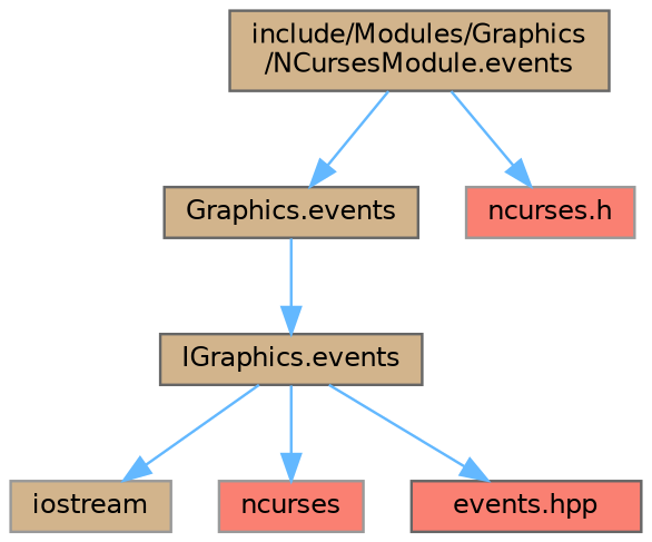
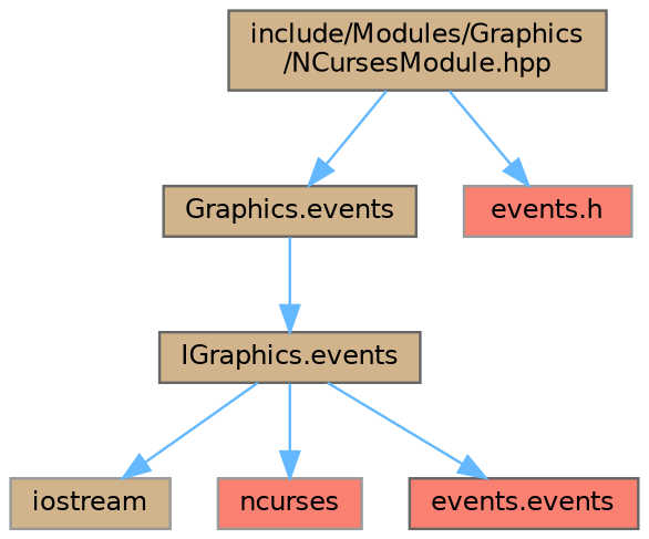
  digraph {
    node [color=grey40 fillcolor=tan fontname=Helvetica fontsize=10 shape=box style=filled]
    edge [color=steelblue1 fontname=Helvetica fontsize=10 labelfontname=Helvetica labelfontsize=10 style=solid]
-   n1 [color=gray40 fontcolor=black height=0.2 label="include/Modules/Graphics\l/NCursesModule.events" width=0.4]
+   n1 [color=gray40 fontcolor=black height=0.2 label="include/Modules/Graphics\l/NCursesModule.hpp" width=0.4]
    n2 [height=0.2 label="Graphics.events" width=0.4]
-   n3 [color=grey60 fillcolor=salmon height=0.2 label="ncurses.h" width=0.4]
+   n3 [color=grey60 fillcolor=salmon height=0.2 label="events.h" width=0.4]
    n4 [height=0.2 label="IGraphics.events" width=0.4]
    n5 [color=grey60 height=0.2 label=iostream width=0.4]
    n6 [color=grey60 fillcolor=salmon height=0.2 label=ncurses width=0.4]
-   n7 [fillcolor=salmon height=0.2 label="events.hpp" width=0.4]
+   n7 [fillcolor=salmon height=0.2 label="events.events" width=0.4]
    n1 -> n2
    n1 -> n3
    n2 -> n4
    n4 -> n5
    n4 -> n6
    n4 -> n7
  }
